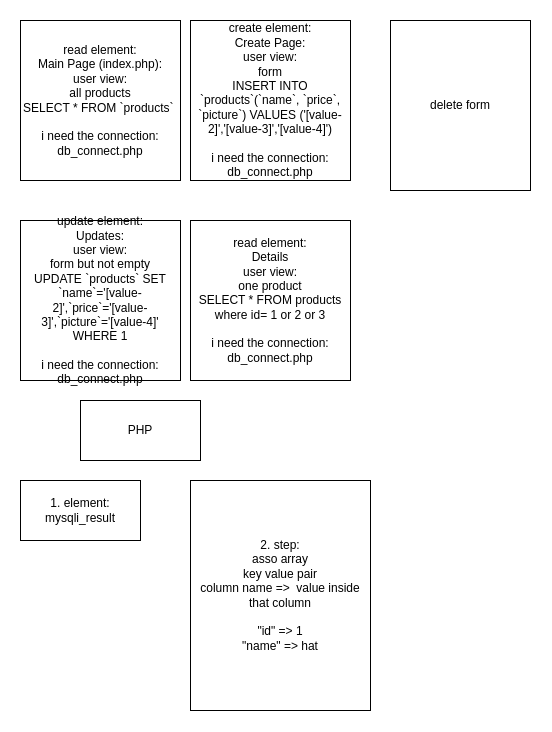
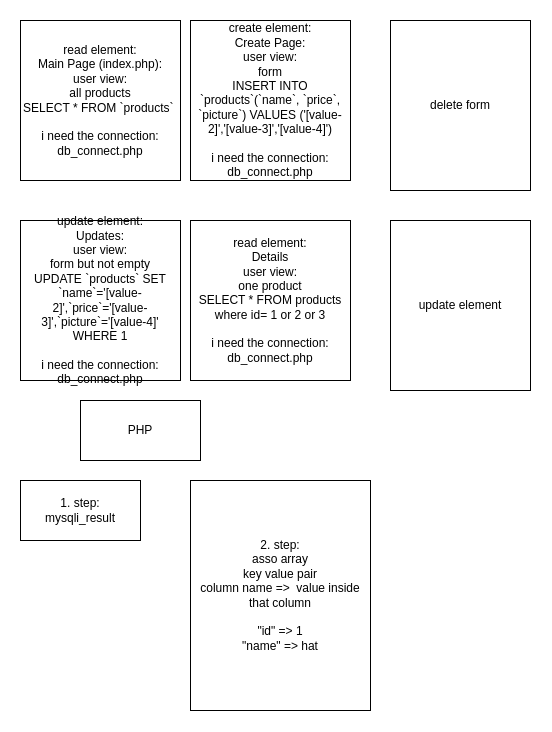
  <mxCell id="0" />
  <mxCell id="1" parent="0" />
  <mxCell id="2" value="read element:&lt;br&gt;Main Page (index.php):&lt;br&gt;user view:&lt;br&gt;all products&lt;br&gt;SELECT * FROM `products`&amp;nbsp;&lt;br&gt;&lt;br&gt;i need the connection: db_connect.php" style="whiteSpace=wrap;html=1;aspect=fixed;" parent="1" vertex="1"><mxGeometry x="20" y="20" width="160" height="160" as="geometry" /></mxCell>
  <mxCell id="3" value="create element:&lt;br&gt;Create Page:&lt;br&gt;user view:&lt;br&gt;form&lt;br&gt;INSERT INTO `products`(`name`, `price`, `picture`) VALUES ('[value-2]','[value-3]','[value-4]')&lt;br&gt;&lt;br&gt;i need the connection: db_connect.php" style="whiteSpace=wrap;html=1;aspect=fixed;" parent="1" vertex="1"><mxGeometry x="190" y="20" width="160" height="160" as="geometry" /></mxCell>
  <mxCell id="4" value="update element:&lt;br&gt;Updates:&lt;br&gt;user view:&lt;br&gt;form but not empty&lt;br&gt;UPDATE `products` SET `name`='[value-2]',`price`='[value-3]',`picture`='[value-4]' WHERE 1&lt;br&gt;&lt;br&gt;i need the connection: db_connect.php" style="whiteSpace=wrap;html=1;aspect=fixed;" parent="1" vertex="1"><mxGeometry x="20" y="220" width="160" height="160" as="geometry" /></mxCell>
  <mxCell id="5" value="read element:&lt;br&gt;Details&lt;br&gt;user view:&lt;br&gt;one product&lt;br&gt;SELECT * FROM products where id= 1 or 2 or 3&lt;br&gt;&lt;br&gt;i need the connection: db_connect.php" style="whiteSpace=wrap;html=1;aspect=fixed;" parent="1" vertex="1"><mxGeometry x="190" y="220" width="160" height="160" as="geometry" /></mxCell>
  <mxCell id="6" value="PHP" style="rounded=0;whiteSpace=wrap;html=1;" parent="1" vertex="1"><mxGeometry x="80" y="400" width="120" height="60" as="geometry" /></mxCell>
- <mxCell id="7" value="1. element:&lt;br&gt;mysqli_result" style="rounded=0;whiteSpace=wrap;html=1;" parent="1" vertex="1"><mxGeometry x="20" y="480" width="120" height="60" as="geometry" /></mxCell>
+ <mxCell id="7" value="1. step:&lt;br&gt;mysqli_result" style="rounded=0;whiteSpace=wrap;html=1;" parent="1" vertex="1"><mxGeometry x="20" y="480" width="120" height="60" as="geometry" /></mxCell>
  <mxCell id="8" value="2. step:&lt;br&gt;asso array&lt;br&gt;key value pair&lt;br&gt;column name =&amp;gt;&amp;nbsp; value inside that column&lt;br&gt;&lt;br&gt;&quot;id&quot; =&amp;gt; 1&lt;br&gt;&quot;name&quot; =&amp;gt; hat" style="rounded=0;whiteSpace=wrap;html=1;" parent="1" vertex="1"><mxGeometry x="190" y="480" width="180" height="230" as="geometry" /></mxCell>
  <mxCell id="9" value="delete form" style="rounded=0;whiteSpace=wrap;html=1;" vertex="1" parent="1"><mxGeometry x="390" y="20" width="140" height="170" as="geometry" /></mxCell>
+ <mxCell id="10" value="update element" style="rounded=0;whiteSpace=wrap;html=1;" vertex="1" parent="1"><mxGeometry x="390" y="220" width="140" height="170" as="geometry" /></mxCell>
